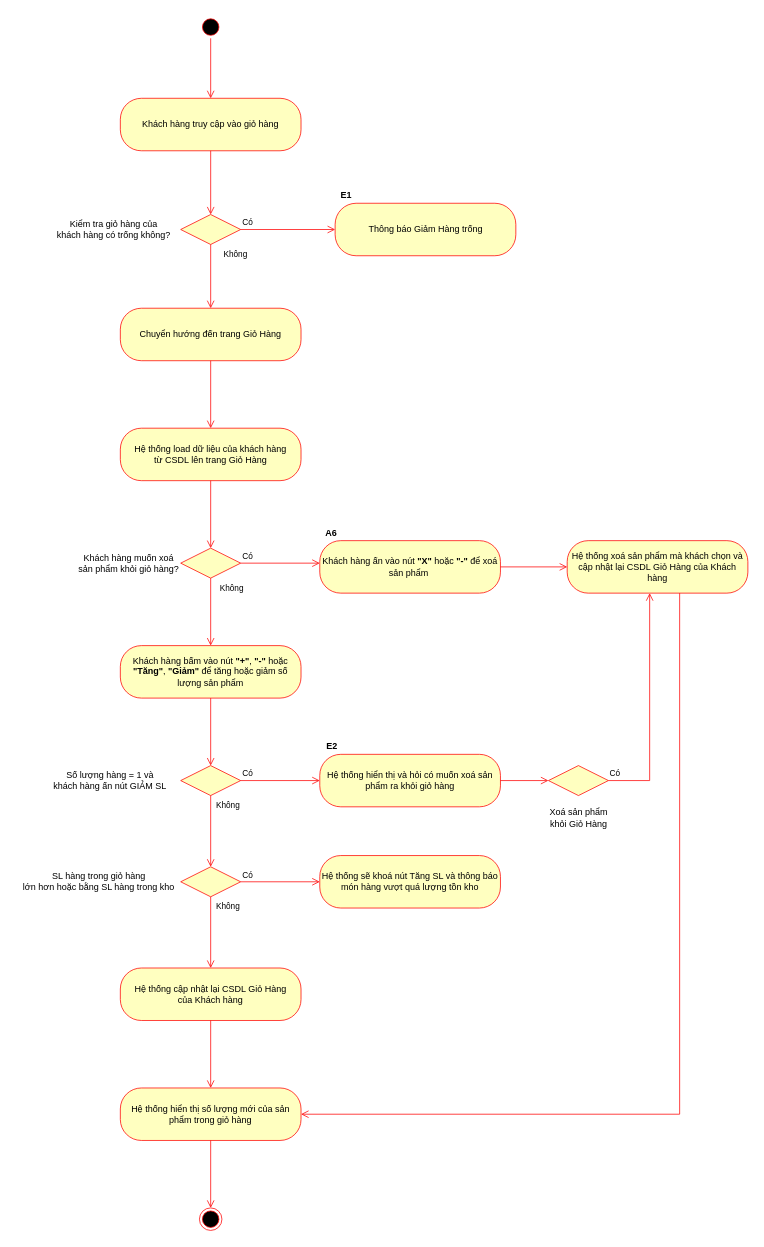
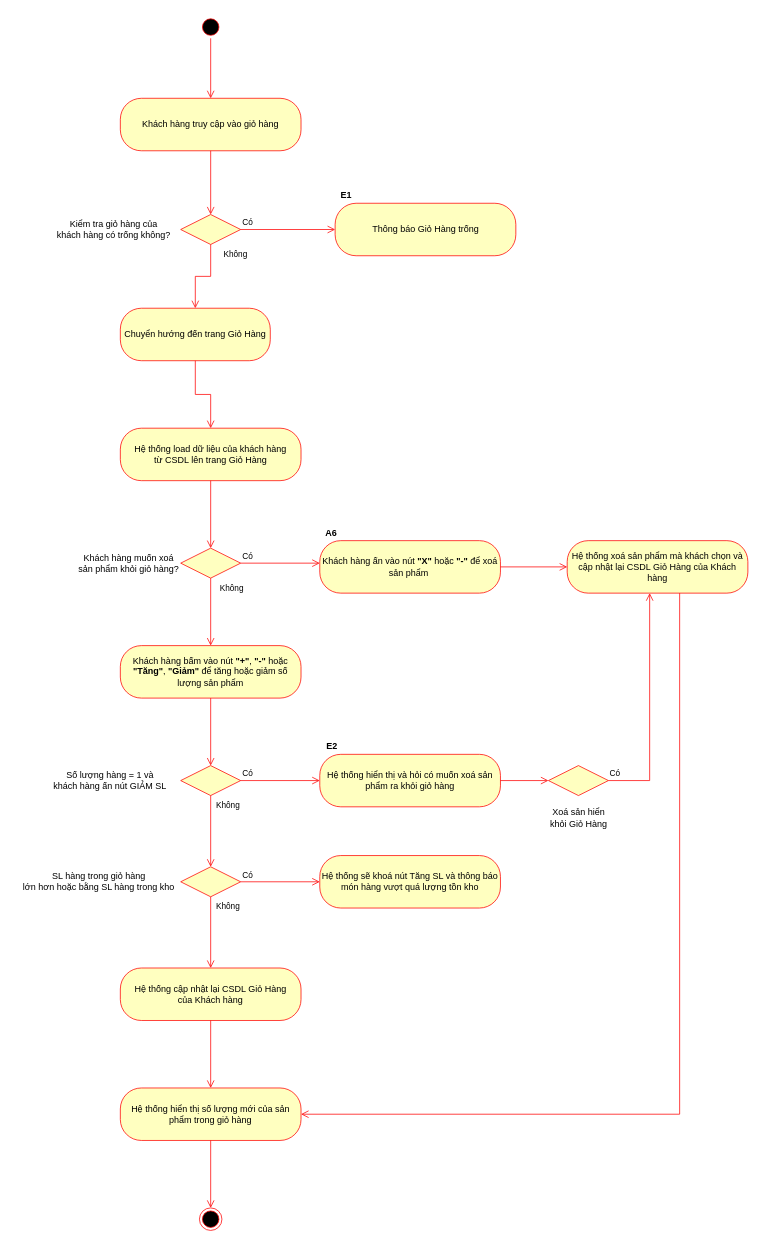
  <mxCell id="0" />
  <mxCell id="1" parent="0" />
  <mxCell id="2" value="" style="ellipse;html=1;shape=startState;fillColor=#000000;strokeColor=#ff0000;" parent="1" vertex="1"><mxGeometry x="265.5" y="20" width="30" height="30" as="geometry" /></mxCell>
  <mxCell id="3" value="" style="edgeStyle=orthogonalEdgeStyle;html=1;verticalAlign=bottom;endArrow=open;endSize=8;strokeColor=#ff0000;rounded=0;" parent="1" source="2" target="4" edge="1"><mxGeometry relative="1" as="geometry"><mxPoint x="272" y="95" as="targetPoint" /></mxGeometry></mxCell>
  <mxCell id="4" value="Khách hàng truy cập vào giỏ hàng" style="rounded=1;whiteSpace=wrap;html=1;arcSize=40;fontColor=#000000;fillColor=#ffffc0;strokeColor=#ff0000;" parent="1" vertex="1"><mxGeometry x="160" y="130" width="241" height="70" as="geometry" /></mxCell>
  <mxCell id="5" value="" style="edgeStyle=orthogonalEdgeStyle;html=1;verticalAlign=bottom;endArrow=open;endSize=8;strokeColor=#ff0000;rounded=0;" parent="1" source="4" target="7" edge="1"><mxGeometry relative="1" as="geometry"><mxPoint x="281" y="270" as="targetPoint" /><mxPoint x="291.5" y="470" as="sourcePoint" /><Array as="points" /></mxGeometry></mxCell>
  <mxCell id="6" value="" style="ellipse;html=1;shape=endState;fillColor=#000000;strokeColor=#ff0000;" parent="1" vertex="1"><mxGeometry x="265.5" y="1610" width="30" height="30" as="geometry" /></mxCell>
  <mxCell id="7" value="" style="rhombus;whiteSpace=wrap;html=1;fillColor=#ffffc0;strokeColor=#ff0000;" vertex="1" parent="1"><mxGeometry x="240.5" y="285" width="80" height="40" as="geometry" /></mxCell>
  <mxCell id="8" value="Có" style="edgeStyle=orthogonalEdgeStyle;html=1;align=left;verticalAlign=bottom;endArrow=open;endSize=8;strokeColor=#ff0000;rounded=0;" edge="1" source="7" parent="1" target="12"><mxGeometry x="-1" relative="1" as="geometry"><mxPoint x="416" y="305" as="targetPoint" /></mxGeometry></mxCell>
  <mxCell id="9" value="Không" style="edgeStyle=orthogonalEdgeStyle;html=1;align=left;verticalAlign=top;endArrow=open;endSize=8;strokeColor=#ff0000;rounded=0;" edge="1" source="7" parent="1" target="11"><mxGeometry x="-1.0" y="15" relative="1" as="geometry"><mxPoint x="276" y="390" as="targetPoint" /><mxPoint as="offset" /></mxGeometry></mxCell>
  <mxCell id="10" value="Kiểm tra giỏ hàng của&lt;br&gt;khách hàng có trống không?" style="text;html=1;align=center;verticalAlign=middle;resizable=0;points=[];autosize=1;strokeColor=none;fillColor=none;" vertex="1" parent="1"><mxGeometry x="66" y="290" width="170" height="30" as="geometry" /></mxCell>
- <mxCell id="11" value="Chuyển hướng đến trang Giỏ Hàng" style="rounded=1;whiteSpace=wrap;html=1;arcSize=40;fontColor=#000000;fillColor=#ffffc0;strokeColor=#ff0000;" vertex="1" parent="1"><mxGeometry x="160" y="410" width="241" height="70" as="geometry" /></mxCell>
- <mxCell id="12" value="Thông báo Giảm Hàng trống" style="rounded=1;whiteSpace=wrap;html=1;arcSize=40;fontColor=#000000;fillColor=#ffffc0;strokeColor=#ff0000;" vertex="1" parent="1"><mxGeometry x="446.5" y="270" width="241" height="70" as="geometry" /></mxCell>
+ <mxCell id="11" value="Chuyển hướng đến trang Giỏ Hàng" style="rounded=1;whiteSpace=wrap;html=1;arcSize=40;fontColor=#000000;fillColor=#ffffc0;strokeColor=#ff0000;" vertex="1" parent="1"><mxGeometry x="160" y="410" width="200" height="70" as="geometry" /></mxCell>
+ <mxCell id="12" value="Thông báo Giỏ Hàng trống" style="rounded=1;whiteSpace=wrap;html=1;arcSize=40;fontColor=#000000;fillColor=#ffffc0;strokeColor=#ff0000;" vertex="1" parent="1"><mxGeometry x="446.5" y="270" width="241" height="70" as="geometry" /></mxCell>
  <mxCell id="13" value="Hệ thống load dữ liệu của khách hàng &lt;br&gt;từ CSDL lên&amp;nbsp;trang Giỏ Hàng" style="rounded=1;whiteSpace=wrap;html=1;arcSize=40;fontColor=#000000;fillColor=#ffffc0;strokeColor=#ff0000;" vertex="1" parent="1"><mxGeometry x="160" y="570" width="241" height="70" as="geometry" /></mxCell>
  <mxCell id="14" value="&lt;b&gt;E1&lt;/b&gt;" style="text;html=1;align=center;verticalAlign=middle;resizable=0;points=[];autosize=1;strokeColor=none;fillColor=none;" vertex="1" parent="1"><mxGeometry x="446" y="250" width="30" height="20" as="geometry" /></mxCell>
  <mxCell id="15" value="" style="rhombus;whiteSpace=wrap;html=1;fillColor=#ffffc0;strokeColor=#ff0000;" vertex="1" parent="1"><mxGeometry x="240.5" y="730" width="80" height="40" as="geometry" /></mxCell>
  <mxCell id="16" value="Có" style="edgeStyle=orthogonalEdgeStyle;html=1;align=left;verticalAlign=bottom;endArrow=open;endSize=8;strokeColor=#ff0000;rounded=0;" edge="1" source="15" parent="1" target="42"><mxGeometry x="-1" relative="1" as="geometry"><mxPoint x="420.5" y="750" as="targetPoint" /><Array as="points"><mxPoint x="436" y="750" /><mxPoint x="436" y="750" /></Array></mxGeometry></mxCell>
  <mxCell id="17" value="Không" style="edgeStyle=orthogonalEdgeStyle;html=1;align=left;verticalAlign=top;endArrow=open;endSize=8;strokeColor=#ff0000;rounded=0;" edge="1" source="15" parent="1" target="19"><mxGeometry x="-1" y="10" relative="1" as="geometry"><mxPoint x="281.5" y="850" as="targetPoint" /><mxPoint as="offset" /></mxGeometry></mxCell>
  <mxCell id="18" value="Khách hàng muốn xoá&lt;br&gt;sản phẩm khỏi giỏ hàng?" style="text;html=1;align=center;verticalAlign=middle;resizable=0;points=[];autosize=1;strokeColor=none;fillColor=none;" vertex="1" parent="1"><mxGeometry x="96" y="735" width="150" height="30" as="geometry" /></mxCell>
  <mxCell id="19" value="Khách hàng bấm vào nút &lt;b&gt;&quot;+&quot;&lt;/b&gt;, &lt;b&gt;&quot;-&quot; &lt;/b&gt;hoặc &lt;b&gt;&quot;Tăng&quot;&lt;/b&gt;, &lt;b&gt;&quot;Giảm&quot;&lt;/b&gt;&amp;nbsp;để tăng hoặc giảm số lượng sản phẩm" style="rounded=1;whiteSpace=wrap;html=1;arcSize=40;fontColor=#000000;fillColor=#ffffc0;strokeColor=#ff0000;" vertex="1" parent="1"><mxGeometry x="160" y="860" width="241" height="70" as="geometry" /></mxCell>
  <mxCell id="20" value="" style="edgeStyle=orthogonalEdgeStyle;html=1;verticalAlign=bottom;endArrow=open;endSize=8;strokeColor=#ff0000;rounded=0;" edge="1" parent="1" source="13" target="15"><mxGeometry relative="1" as="geometry"><mxPoint x="291.5" y="1164" as="targetPoint" /><mxPoint x="291.529" y="1080" as="sourcePoint" /><Array as="points" /></mxGeometry></mxCell>
  <mxCell id="21" value="" style="edgeStyle=orthogonalEdgeStyle;html=1;verticalAlign=bottom;endArrow=open;endSize=8;strokeColor=#ff0000;rounded=0;" edge="1" parent="1" source="11" target="13"><mxGeometry relative="1" as="geometry"><mxPoint x="290.5" y="740" as="targetPoint" /><mxPoint x="290.5" y="650" as="sourcePoint" /><Array as="points" /></mxGeometry></mxCell>
  <mxCell id="22" value="" style="rhombus;whiteSpace=wrap;html=1;fillColor=#ffffc0;strokeColor=#ff0000;" vertex="1" parent="1"><mxGeometry x="240.5" y="1020" width="80" height="40" as="geometry" /></mxCell>
  <mxCell id="23" value="Có" style="edgeStyle=orthogonalEdgeStyle;html=1;align=left;verticalAlign=bottom;endArrow=open;endSize=8;strokeColor=#ff0000;rounded=0;" edge="1" source="22" parent="1" target="27"><mxGeometry x="-1" relative="1" as="geometry"><mxPoint x="420.5" y="1040" as="targetPoint" /></mxGeometry></mxCell>
  <mxCell id="24" value="Không" style="edgeStyle=orthogonalEdgeStyle;html=1;align=left;verticalAlign=top;endArrow=open;endSize=8;strokeColor=#ff0000;rounded=0;" edge="1" source="22" parent="1" target="28"><mxGeometry x="-1" y="5" relative="1" as="geometry"><mxPoint x="281" y="1140" as="targetPoint" /><mxPoint as="offset" /></mxGeometry></mxCell>
  <mxCell id="25" value="" style="edgeStyle=orthogonalEdgeStyle;html=1;verticalAlign=bottom;endArrow=open;endSize=8;strokeColor=#ff0000;rounded=0;" edge="1" parent="1" source="19" target="22"><mxGeometry relative="1" as="geometry"><mxPoint x="290.5" y="740" as="targetPoint" /><mxPoint x="290.5" y="650" as="sourcePoint" /><Array as="points" /></mxGeometry></mxCell>
  <mxCell id="26" value="Số lượng hàng = 1 và &lt;br&gt;khách hàng ấn nút GIẢM SL" style="text;html=1;align=center;verticalAlign=middle;resizable=0;points=[];autosize=1;strokeColor=none;fillColor=none;" vertex="1" parent="1"><mxGeometry x="60.5" y="1025" width="170" height="30" as="geometry" /></mxCell>
  <mxCell id="27" value="Hệ thống hiển thị và hỏi có muốn xoá sản phẩm ra khỏi giỏ hàng" style="rounded=1;whiteSpace=wrap;html=1;arcSize=40;fontColor=#000000;fillColor=#ffffc0;strokeColor=#ff0000;" vertex="1" parent="1"><mxGeometry x="426" y="1005" width="241" height="70" as="geometry" /></mxCell>
  <mxCell id="28" value="" style="rhombus;whiteSpace=wrap;html=1;fillColor=#ffffc0;strokeColor=#ff0000;" vertex="1" parent="1"><mxGeometry x="240.5" y="1155" width="80" height="40" as="geometry" /></mxCell>
  <mxCell id="29" value="Có" style="edgeStyle=orthogonalEdgeStyle;html=1;align=left;verticalAlign=bottom;endArrow=open;endSize=8;strokeColor=#ff0000;rounded=0;" edge="1" parent="1" source="28" target="32"><mxGeometry x="-1" relative="1" as="geometry"><mxPoint x="426" y="1175" as="targetPoint" /></mxGeometry></mxCell>
  <mxCell id="30" value="Không" style="edgeStyle=orthogonalEdgeStyle;html=1;align=left;verticalAlign=top;endArrow=open;endSize=8;strokeColor=#ff0000;rounded=0;" edge="1" parent="1" source="28" target="45"><mxGeometry x="-1" y="5" relative="1" as="geometry"><mxPoint x="281" y="1260" as="targetPoint" /><mxPoint as="offset" /></mxGeometry></mxCell>
  <mxCell id="31" value="SL hàng trong giỏ hàng&lt;br&gt;lớn hơn hoặc bằng SL hàng trong kho" style="text;html=1;align=center;verticalAlign=middle;resizable=0;points=[];autosize=1;strokeColor=none;fillColor=none;" vertex="1" parent="1"><mxGeometry x="20.5" y="1160" width="220" height="30" as="geometry" /></mxCell>
  <mxCell id="32" value="Hệ thống sẽ khoá nút Tăng SL và thông báo món hàng vượt quá lượng tồn kho" style="rounded=1;whiteSpace=wrap;html=1;arcSize=40;fontColor=#000000;fillColor=#ffffc0;strokeColor=#ff0000;" vertex="1" parent="1"><mxGeometry x="426" y="1140" width="241" height="70" as="geometry" /></mxCell>
  <mxCell id="33" value="Hệ thống hiển thị số lượng mới của sản phẩm trong giỏ hàng" style="rounded=1;whiteSpace=wrap;html=1;arcSize=40;fontColor=#000000;fillColor=#ffffc0;strokeColor=#ff0000;" vertex="1" parent="1"><mxGeometry x="160" y="1450" width="241" height="70" as="geometry" /></mxCell>
  <mxCell id="34" value="" style="edgeStyle=orthogonalEdgeStyle;html=1;verticalAlign=bottom;endArrow=open;endSize=8;strokeColor=#ff0000;rounded=0;" edge="1" parent="1" source="33" target="6"><mxGeometry relative="1" as="geometry"><mxPoint x="290.5" y="1120" as="targetPoint" /><mxPoint x="290.5" y="1030" as="sourcePoint" /><Array as="points" /></mxGeometry></mxCell>
  <mxCell id="35" value="" style="rhombus;whiteSpace=wrap;html=1;fillColor=#ffffc0;strokeColor=#ff0000;" vertex="1" parent="1"><mxGeometry x="731" y="1020" width="80" height="40" as="geometry" /></mxCell>
  <mxCell id="36" value="Có" style="edgeStyle=orthogonalEdgeStyle;html=1;align=left;verticalAlign=bottom;endArrow=open;endSize=8;strokeColor=#ff0000;rounded=0;" edge="1" source="35" parent="1" target="39"><mxGeometry x="-1" relative="1" as="geometry"><mxPoint x="687" y="905" as="targetPoint" /><Array as="points"><mxPoint x="866" y="1040" /></Array><mxPoint as="offset" /></mxGeometry></mxCell>
  <mxCell id="37" value="" style="edgeStyle=orthogonalEdgeStyle;html=1;verticalAlign=bottom;endArrow=open;endSize=8;strokeColor=#ff0000;rounded=0;" edge="1" parent="1" source="27" target="35"><mxGeometry relative="1" as="geometry"><mxPoint x="290.5" y="1030" as="targetPoint" /><mxPoint x="290.5" y="940" as="sourcePoint" /><Array as="points" /></mxGeometry></mxCell>
- <mxCell id="38" value="Xoá sản phẩm&lt;br&gt;khỏi Giỏ Hàng" style="text;html=1;align=center;verticalAlign=middle;resizable=0;points=[];autosize=1;strokeColor=none;fillColor=none;" vertex="1" parent="1"><mxGeometry x="726" y="1075" width="90" height="30" as="geometry" /></mxCell>
+ <mxCell id="38" value="Xoá sản hiển&lt;br&gt;khỏi Giỏ Hàng" style="text;html=1;align=center;verticalAlign=middle;resizable=0;points=[];autosize=1;strokeColor=none;fillColor=none;" vertex="1" parent="1"><mxGeometry x="726" y="1075" width="90" height="30" as="geometry" /></mxCell>
  <mxCell id="39" value="Hệ thống xoá sản phẩm mà khách chọn và&lt;br&gt;cập nhật lại CSDL Giỏ Hàng của Khách hàng" style="rounded=1;whiteSpace=wrap;html=1;arcSize=40;fontColor=#000000;fillColor=#ffffc0;strokeColor=#ff0000;" vertex="1" parent="1"><mxGeometry x="756" y="720" width="241" height="70" as="geometry" /></mxCell>
  <mxCell id="40" value="&lt;b&gt;A6&lt;/b&gt;" style="text;html=1;align=center;verticalAlign=middle;resizable=0;points=[];autosize=1;strokeColor=none;fillColor=none;" vertex="1" parent="1"><mxGeometry x="426" y="700" width="30" height="20" as="geometry" /></mxCell>
  <mxCell id="41" value="&lt;b&gt;E2&lt;/b&gt;" style="text;html=1;align=center;verticalAlign=middle;resizable=0;points=[];autosize=1;strokeColor=none;fillColor=none;" vertex="1" parent="1"><mxGeometry x="426.5" y="985" width="30" height="20" as="geometry" /></mxCell>
  <mxCell id="42" value="Khách hàng ấn vào nút &lt;b&gt;&quot;X&quot; &lt;/b&gt;hoặc &lt;b&gt;&quot;-&quot; &lt;/b&gt;để xoá sản phẩm&lt;b&gt;&amp;nbsp;&lt;/b&gt;" style="rounded=1;whiteSpace=wrap;html=1;arcSize=40;fontColor=#000000;fillColor=#ffffc0;strokeColor=#ff0000;" vertex="1" parent="1"><mxGeometry x="426" y="720" width="241" height="70" as="geometry" /></mxCell>
  <mxCell id="43" value="" style="edgeStyle=orthogonalEdgeStyle;html=1;verticalAlign=bottom;endArrow=open;endSize=8;strokeColor=#ff0000;rounded=0;" edge="1" parent="1" source="42" target="39"><mxGeometry relative="1" as="geometry"><mxPoint x="290.5" y="740" as="targetPoint" /><mxPoint x="290.5" y="650" as="sourcePoint" /><Array as="points" /></mxGeometry></mxCell>
  <mxCell id="44" value="" style="edgeStyle=orthogonalEdgeStyle;html=1;verticalAlign=bottom;endArrow=open;endSize=8;strokeColor=#ff0000;rounded=0;" edge="1" parent="1" source="39" target="33"><mxGeometry relative="1" as="geometry"><mxPoint x="290.5" y="740" as="targetPoint" /><mxPoint x="290.5" y="650" as="sourcePoint" /><Array as="points"><mxPoint x="906" y="1485" /></Array></mxGeometry></mxCell>
  <mxCell id="45" value="Hệ thống cập nhật lại CSDL Giỏ Hàng &lt;br&gt;của Khách hàng" style="rounded=1;whiteSpace=wrap;html=1;arcSize=40;fontColor=#000000;fillColor=#ffffc0;strokeColor=#ff0000;" vertex="1" parent="1"><mxGeometry x="160" y="1290" width="241" height="70" as="geometry" /></mxCell>
  <mxCell id="46" value="" style="edgeStyle=orthogonalEdgeStyle;html=1;verticalAlign=bottom;endArrow=open;endSize=8;strokeColor=#ff0000;rounded=0;" edge="1" parent="1" source="45" target="33"><mxGeometry relative="1" as="geometry"><mxPoint x="411" y="1515" as="targetPoint" /><mxPoint x="916" y="800" as="sourcePoint" /><Array as="points"><mxPoint x="281" y="1410" /><mxPoint x="281" y="1410" /></Array></mxGeometry></mxCell>
